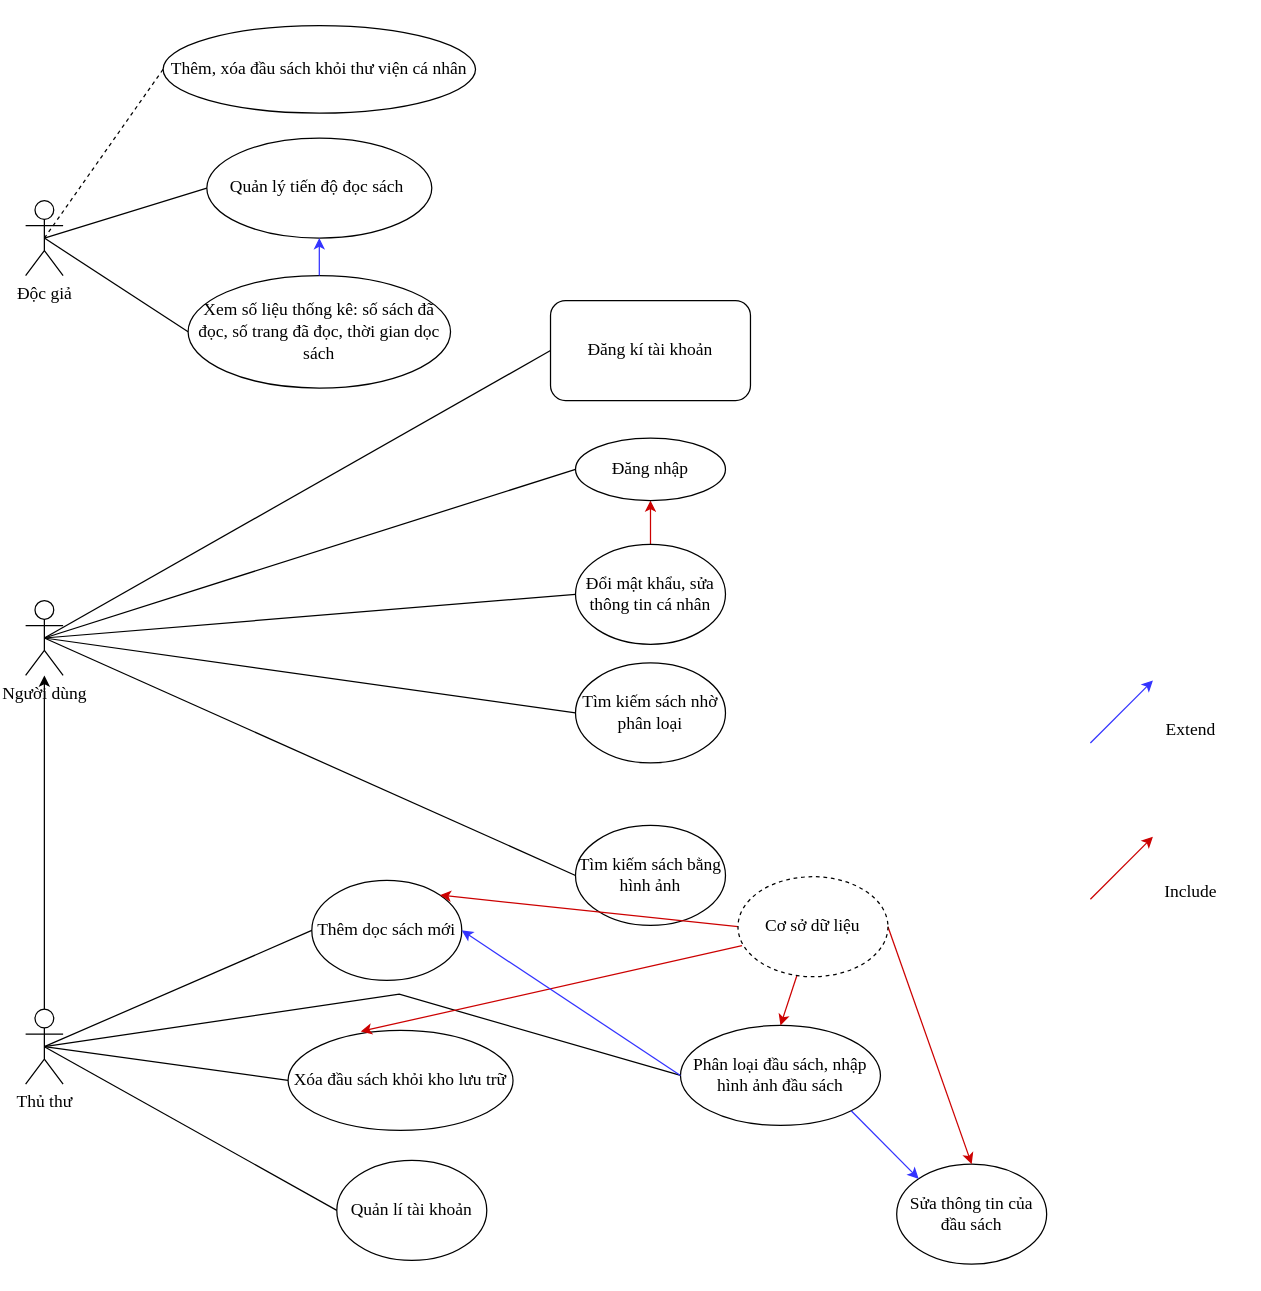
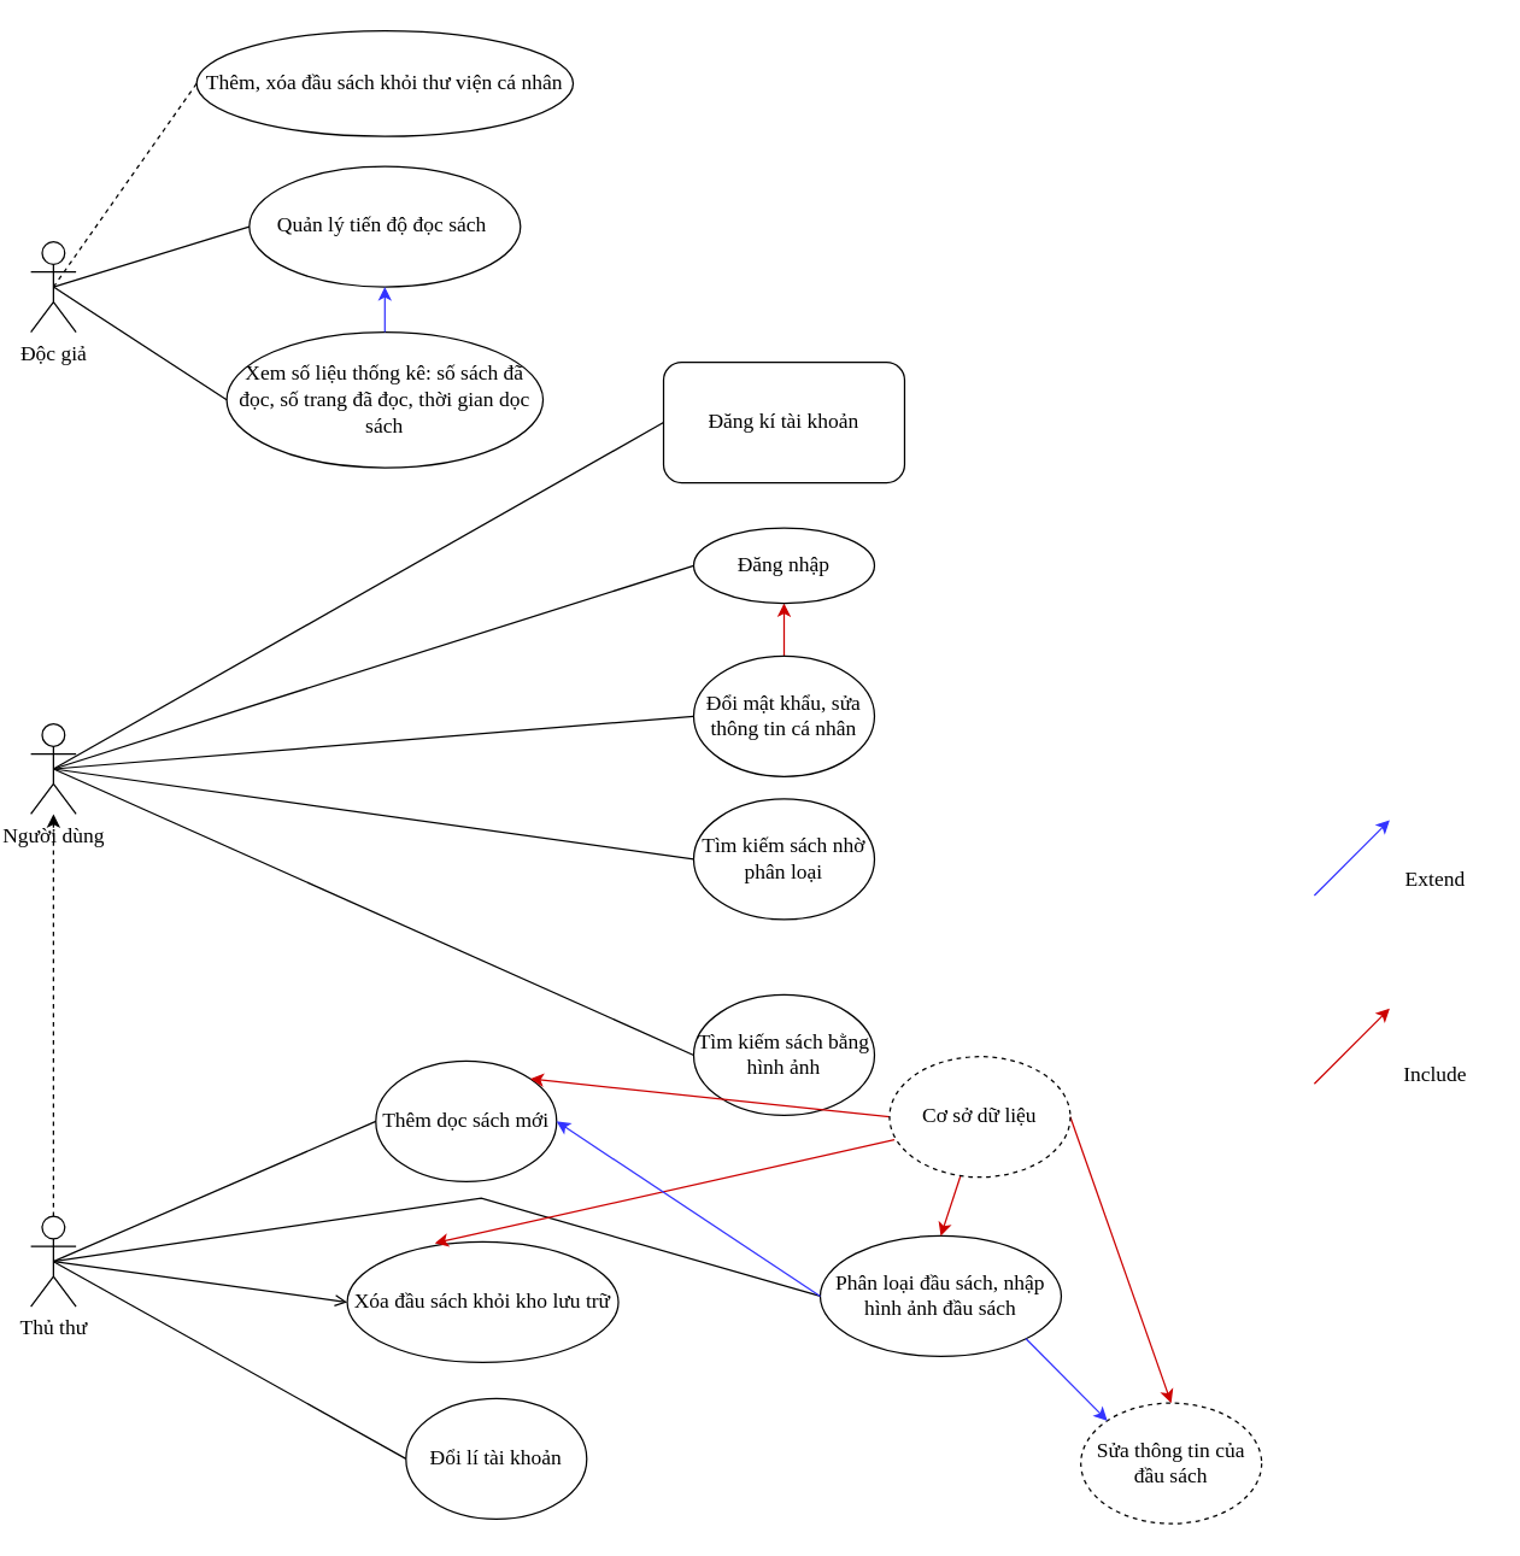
  <mxCell id="0" />
  <mxCell id="1" parent="0" />
  <mxCell id="2" value="Thêm, xóa đầu sách khỏi thư viện cá nhân" style="ellipse;whiteSpace=wrap;html=1;fontFamily=Times New Roman;fontSize=14;" vertex="1" parent="1"><mxGeometry x="130" y="20" width="250" height="70" as="geometry" /></mxCell>
  <mxCell id="3" value="Quản lý tiến độ đọc sách&amp;nbsp;" style="ellipse;whiteSpace=wrap;html=1;fontSize=14;fontFamily=Times New Roman;" vertex="1" parent="1"><mxGeometry x="165" y="110" width="180" height="80" as="geometry" /></mxCell>
  <mxCell id="4" value="&lt;font style=&quot;font-size: 14px;&quot; face=&quot;Times New Roman&quot;&gt;Xem số liệu thống kê: số sách đã đọc, số trang đã đọc, thời gian dọc sách&lt;/font&gt;" style="ellipse;whiteSpace=wrap;html=1;fontSize=14;" vertex="1" parent="1"><mxGeometry x="150" y="220" width="210" height="90" as="geometry" /></mxCell>
  <mxCell id="5" value="Đăng kí tài khoản" style="whiteSpace=wrap;html=1;fontFamily=Times New Roman;fontSize=14;rounded=1;" vertex="1" parent="1"><mxGeometry x="440" y="240" width="160" height="80" as="geometry" /></mxCell>
  <mxCell id="6" style="edgeStyle=orthogonalEdgeStyle;rounded=0;orthogonalLoop=1;jettySize=auto;html=1;exitX=0.5;exitY=0;exitDx=0;exitDy=0;strokeColor=#CC0000;" edge="1" parent="1" source="7" target="23"><mxGeometry relative="1" as="geometry" /></mxCell>
  <mxCell id="7" value="Đổi mật khẩu, sửa thông tin cá nhân" style="ellipse;whiteSpace=wrap;html=1;fontFamily=Times New Roman;fontSize=14;" vertex="1" parent="1"><mxGeometry x="460" y="435" width="120" height="80" as="geometry" /></mxCell>
  <mxCell id="8" value="Tìm kiếm sách nhờ phân loại" style="ellipse;whiteSpace=wrap;html=1;fontFamily=Times New Roman;fontSize=14;" vertex="1" parent="1"><mxGeometry x="460" y="530" width="120" height="80" as="geometry" /></mxCell>
  <mxCell id="9" value="Tìm kiếm sách bằng hình ảnh" style="ellipse;whiteSpace=wrap;html=1;fontFamily=Times New Roman;fontSize=14;" vertex="1" parent="1"><mxGeometry x="460" y="660" width="120" height="80" as="geometry" /></mxCell>
  <mxCell id="10" value="Thêm dọc sách mới" style="ellipse;whiteSpace=wrap;html=1;fontFamily=Times New Roman;fontSize=14;" vertex="1" parent="1"><mxGeometry x="249" y="704" width="120" height="80" as="geometry" /></mxCell>
  <mxCell id="11" value="Phân loại đầu sách, nhập hình ảnh đầu sách" style="ellipse;whiteSpace=wrap;html=1;fontFamily=Times New Roman;fontSize=14;" vertex="1" parent="1"><mxGeometry x="544" y="820" width="160" height="80" as="geometry" /></mxCell>
- <mxCell id="12" value="Sửa thông tin của đầu sách" style="ellipse;whiteSpace=wrap;html=1;fontFamily=Times New Roman;fontSize=14;" vertex="1" parent="1"><mxGeometry x="717" y="931" width="120" height="80" as="geometry" /></mxCell>
+ <mxCell id="12" value="Sửa thông tin của đầu sách" style="ellipse;whiteSpace=wrap;html=1;fontFamily=Times New Roman;fontSize=14;dashed=1;" vertex="1" parent="1"><mxGeometry x="717" y="931" width="120" height="80" as="geometry" /></mxCell>
  <mxCell id="13" value="Xóa đầu sách khỏi kho lưu trữ" style="ellipse;whiteSpace=wrap;html=1;fontFamily=Times New Roman;fontSize=14;" vertex="1" parent="1"><mxGeometry x="230" y="824" width="180" height="80" as="geometry" /></mxCell>
- <mxCell id="14" value="Quản lí tài khoản" style="ellipse;whiteSpace=wrap;html=1;fontFamily=Times New Roman;fontSize=14;" vertex="1" parent="1"><mxGeometry x="269" y="928" width="120" height="80" as="geometry" /></mxCell>
+ <mxCell id="14" value="Đổi lí tài khoản" style="ellipse;whiteSpace=wrap;html=1;fontFamily=Times New Roman;fontSize=14;" vertex="1" parent="1"><mxGeometry x="269" y="928" width="120" height="80" as="geometry" /></mxCell>
  <mxCell id="15" value="Độc giả" style="shape=umlActor;verticalLabelPosition=bottom;verticalAlign=top;html=1;outlineConnect=0;fontFamily=Times New Roman;fontSize=14;" vertex="1" parent="1"><mxGeometry x="20" y="160" width="30" height="60" as="geometry" /></mxCell>
  <mxCell id="16" value="" style="endArrow=none;html=1;rounded=0;exitX=0.5;exitY=0.5;exitDx=0;exitDy=0;exitPerimeter=0;entryX=0;entryY=0.5;entryDx=0;entryDy=0;dashed=1;" edge="1" parent="1" source="15" target="2"><mxGeometry width="50" height="50" relative="1" as="geometry"><mxPoint x="200" y="180" as="sourcePoint" /><mxPoint x="330" y="100" as="targetPoint" /></mxGeometry></mxCell>
  <mxCell id="17" value="" style="endArrow=none;html=1;rounded=0;exitX=0.5;exitY=0.5;exitDx=0;exitDy=0;exitPerimeter=0;entryX=0;entryY=0.5;entryDx=0;entryDy=0;" edge="1" parent="1" source="15" target="3"><mxGeometry width="50" height="50" relative="1" as="geometry"><mxPoint x="60" y="190" as="sourcePoint" /><mxPoint x="410" y="190" as="targetPoint" /></mxGeometry></mxCell>
  <mxCell id="18" value="" style="endArrow=none;html=1;rounded=0;entryX=0;entryY=0.5;entryDx=0;entryDy=0;exitX=0.5;exitY=0.5;exitDx=0;exitDy=0;exitPerimeter=0;" edge="1" parent="1" source="15" target="4"><mxGeometry width="50" height="50" relative="1" as="geometry"><mxPoint x="50" y="190" as="sourcePoint" /><mxPoint x="190" y="240" as="targetPoint" /></mxGeometry></mxCell>
  <mxCell id="19" value="Người dùng" style="shape=umlActor;verticalLabelPosition=bottom;verticalAlign=top;html=1;outlineConnect=0;fontFamily=Times New Roman;fontSize=14;" vertex="1" parent="1"><mxGeometry x="20" y="480" width="30" height="60" as="geometry" /></mxCell>
  <mxCell id="20" value="" style="endArrow=none;html=1;rounded=0;entryX=0;entryY=0.5;entryDx=0;entryDy=0;exitX=0.5;exitY=0.5;exitDx=0;exitDy=0;exitPerimeter=0;" edge="1" parent="1" source="19" target="5"><mxGeometry width="50" height="50" relative="1" as="geometry"><mxPoint x="200" y="490" as="sourcePoint" /><mxPoint x="250" y="440" as="targetPoint" /></mxGeometry></mxCell>
  <mxCell id="21" value="" style="endArrow=none;html=1;rounded=0;entryX=0;entryY=0.5;entryDx=0;entryDy=0;exitX=0.5;exitY=0.5;exitDx=0;exitDy=0;exitPerimeter=0;" edge="1" parent="1" source="19" target="23"><mxGeometry width="50" height="50" relative="1" as="geometry"><mxPoint x="190" y="550" as="sourcePoint" /><mxPoint x="221.687" y="508.807" as="targetPoint" /></mxGeometry></mxCell>
  <mxCell id="22" value="" style="endArrow=none;html=1;rounded=0;entryX=0;entryY=0.5;entryDx=0;entryDy=0;exitX=0.5;exitY=0.5;exitDx=0;exitDy=0;exitPerimeter=0;" edge="1" parent="1" source="19" target="7"><mxGeometry width="50" height="50" relative="1" as="geometry"><mxPoint x="120" y="631.62" as="sourcePoint" /><mxPoint x="148.746" y="599.999" as="targetPoint" /></mxGeometry></mxCell>
  <mxCell id="23" value="Đăng nhập" style="ellipse;whiteSpace=wrap;html=1;fontFamily=Times New Roman;fontSize=14;" vertex="1" parent="1"><mxGeometry x="460" y="350" width="120" height="50" as="geometry" /></mxCell>
  <mxCell id="24" value="" style="endArrow=none;html=1;rounded=0;entryX=0;entryY=0.5;entryDx=0;entryDy=0;exitX=0.5;exitY=0.5;exitDx=0;exitDy=0;exitPerimeter=0;" edge="1" parent="1" source="19" target="8"><mxGeometry width="50" height="50" relative="1" as="geometry"><mxPoint x="180" y="750" as="sourcePoint" /><mxPoint x="230" y="700" as="targetPoint" /></mxGeometry></mxCell>
  <mxCell id="25" value="" style="endArrow=none;html=1;rounded=0;entryX=0;entryY=0.5;entryDx=0;entryDy=0;exitX=0.5;exitY=0.5;exitDx=0;exitDy=0;exitPerimeter=0;" edge="1" parent="1" source="19" target="9"><mxGeometry width="50" height="50" relative="1" as="geometry"><mxPoint x="150" y="820" as="sourcePoint" /><mxPoint x="200" y="770" as="targetPoint" /></mxGeometry></mxCell>
  <mxCell id="26" value="&lt;font style=&quot;font-size: 14px;&quot; face=&quot;Times New Roman&quot;&gt;Thủ thư&lt;/font&gt;" style="shape=umlActor;verticalLabelPosition=bottom;verticalAlign=top;html=1;outlineConnect=0;" vertex="1" parent="1"><mxGeometry x="20" y="807" width="30" height="60" as="geometry" /></mxCell>
  <mxCell id="27" value="" style="endArrow=none;html=1;rounded=0;entryX=0;entryY=0.5;entryDx=0;entryDy=0;exitX=0.5;exitY=0.5;exitDx=0;exitDy=0;exitPerimeter=0;" edge="1" parent="1" source="26" target="10"><mxGeometry width="50" height="50" relative="1" as="geometry"><mxPoint x="60" y="837" as="sourcePoint" /><mxPoint x="110" y="787" as="targetPoint" /></mxGeometry></mxCell>
  <mxCell id="28" value="" style="endArrow=none;html=1;rounded=0;entryX=0;entryY=0.5;entryDx=0;entryDy=0;exitX=0.5;exitY=0.5;exitDx=0;exitDy=0;exitPerimeter=0;" edge="1" parent="1" source="26" target="11"><mxGeometry width="50" height="50" relative="1" as="geometry"><mxPoint x="230" y="857" as="sourcePoint" /><mxPoint x="510" y="837" as="targetPoint" /><Array as="points"><mxPoint x="319" y="795" /></Array></mxGeometry></mxCell>
- <mxCell id="29" value="" style="endArrow=none;html=1;rounded=0;entryX=0;entryY=0.5;entryDx=0;entryDy=0;exitX=0.5;exitY=0.5;exitDx=0;exitDy=0;exitPerimeter=0;" edge="1" parent="1" source="26" target="13"><mxGeometry width="50" height="50" relative="1" as="geometry"><mxPoint x="110" y="957" as="sourcePoint" /><mxPoint x="160" y="907" as="targetPoint" /></mxGeometry></mxCell>
+ <mxCell id="29" value="" style="endArrow=open;html=1;rounded=0;entryX=0;entryY=0.5;entryDx=0;entryDy=0;exitX=0.5;exitY=0.5;exitDx=0;exitDy=0;exitPerimeter=0;" edge="1" parent="1" source="26" target="13"><mxGeometry width="50" height="50" relative="1" as="geometry"><mxPoint x="110" y="957" as="sourcePoint" /><mxPoint x="160" y="907" as="targetPoint" /></mxGeometry></mxCell>
  <mxCell id="30" value="" style="endArrow=none;html=1;rounded=0;entryX=0;entryY=0.5;entryDx=0;entryDy=0;exitX=0.5;exitY=0.5;exitDx=0;exitDy=0;exitPerimeter=0;" edge="1" parent="1" source="26" target="14"><mxGeometry width="50" height="50" relative="1" as="geometry"><mxPoint x="60" y="1027" as="sourcePoint" /><mxPoint x="110" y="977" as="targetPoint" /></mxGeometry></mxCell>
- <mxCell id="31" value="" style="endArrow=classic;html=1;rounded=0;exitX=0.5;exitY=0;exitDx=0;exitDy=0;exitPerimeter=0;" edge="1" parent="1" source="26" target="19"><mxGeometry width="50" height="50" relative="1" as="geometry"><mxPoint x="40" y="1010" as="sourcePoint" /><mxPoint x="90" y="960" as="targetPoint" /></mxGeometry></mxCell>
+ <mxCell id="31" value="" style="endArrow=classic;html=1;rounded=0;exitX=0.5;exitY=0;exitDx=0;exitDy=0;exitPerimeter=0;dashed=1;" edge="1" parent="1" source="26" target="19"><mxGeometry width="50" height="50" relative="1" as="geometry"><mxPoint x="40" y="1010" as="sourcePoint" /><mxPoint x="90" y="960" as="targetPoint" /></mxGeometry></mxCell>
  <mxCell id="32" value="" style="endArrow=classic;html=1;rounded=0;entryX=1;entryY=0;entryDx=0;entryDy=0;exitX=0;exitY=0.5;exitDx=0;exitDy=0;strokeColor=#CC0000;" edge="1" parent="1" source="43" target="10"><mxGeometry width="50" height="50" relative="1" as="geometry"><mxPoint x="410" y="1090" as="sourcePoint" /><mxPoint x="460" y="1040" as="targetPoint" /></mxGeometry></mxCell>
  <mxCell id="33" value="" style="endArrow=classic;html=1;rounded=0;entryX=0.323;entryY=0.01;entryDx=0;entryDy=0;entryPerimeter=0;exitX=0.027;exitY=0.69;exitDx=0;exitDy=0;exitPerimeter=0;strokeColor=#CC0000;" edge="1" parent="1" source="43" target="13"><mxGeometry width="50" height="50" relative="1" as="geometry"><mxPoint x="410" y="1090" as="sourcePoint" /><mxPoint x="460" y="1040" as="targetPoint" /></mxGeometry></mxCell>
  <mxCell id="34" value="" style="endArrow=classic;html=1;rounded=0;entryX=0.5;entryY=0;entryDx=0;entryDy=0;exitX=1;exitY=0.5;exitDx=0;exitDy=0;strokeColor=#CC0000;" edge="1" parent="1" source="43" target="12"><mxGeometry width="50" height="50" relative="1" as="geometry"><mxPoint x="570" y="1080" as="sourcePoint" /><mxPoint x="620" y="1030" as="targetPoint" /></mxGeometry></mxCell>
  <mxCell id="35" value="" style="endArrow=classic;html=1;rounded=0;entryX=0.5;entryY=0;entryDx=0;entryDy=0;strokeColor=#CC0000;" edge="1" parent="1" source="43" target="11"><mxGeometry width="50" height="50" relative="1" as="geometry"><mxPoint x="730" y="900" as="sourcePoint" /><mxPoint x="830" y="900" as="targetPoint" /></mxGeometry></mxCell>
  <mxCell id="36" value="Extend" style="text;html=1;align=center;verticalAlign=middle;resizable=0;points=[];autosize=1;strokeColor=none;fillColor=none;fontFamily=Times New Roman;fontSize=14;" vertex="1" parent="1"><mxGeometry x="922" y="569" width="60" height="30" as="geometry" /></mxCell>
  <mxCell id="37" value="" style="endArrow=classic;html=1;rounded=0;strokeColor=#CC0000;" edge="1" parent="1"><mxGeometry width="50" height="50" relative="1" as="geometry"><mxPoint x="872" y="719" as="sourcePoint" /><mxPoint x="922" y="669" as="targetPoint" /></mxGeometry></mxCell>
  <mxCell id="38" value="Include" style="text;html=1;align=center;verticalAlign=middle;resizable=0;points=[];autosize=1;strokeColor=none;fillColor=none;fontFamily=Times New Roman;fontSize=14;" vertex="1" parent="1"><mxGeometry x="917" y="699" width="70" height="30" as="geometry" /></mxCell>
  <mxCell id="39" value="" style="endArrow=classic;html=1;rounded=0;exitX=0.5;exitY=0;exitDx=0;exitDy=0;entryX=0.5;entryY=1;entryDx=0;entryDy=0;strokeColor=#3333FF;" edge="1" parent="1" source="4" target="3"><mxGeometry width="50" height="50" relative="1" as="geometry"><mxPoint x="415" y="310" as="sourcePoint" /><mxPoint x="465" y="260" as="targetPoint" /></mxGeometry></mxCell>
  <mxCell id="40" value="" style="endArrow=classic;html=1;rounded=0;exitX=0;exitY=0.5;exitDx=0;exitDy=0;strokeColor=#3333FF;entryX=1;entryY=0.5;entryDx=0;entryDy=0;" edge="1" parent="1" source="11" target="10"><mxGeometry width="50" height="50" relative="1" as="geometry"><mxPoint x="410" y="1090" as="sourcePoint" /><mxPoint x="370" y="1020" as="targetPoint" /><Array as="points" /></mxGeometry></mxCell>
  <mxCell id="41" value="" style="endArrow=classic;html=1;rounded=0;entryX=0;entryY=0;entryDx=0;entryDy=0;exitX=1;exitY=1;exitDx=0;exitDy=0;strokeColor=#3333FF;" edge="1" parent="1" source="11" target="12"><mxGeometry width="50" height="50" relative="1" as="geometry"><mxPoint x="410" y="1090" as="sourcePoint" /><mxPoint x="460" y="1040" as="targetPoint" /></mxGeometry></mxCell>
  <mxCell id="42" value="" style="endArrow=classic;html=1;rounded=0;strokeColor=#3333FF;" edge="1" parent="1"><mxGeometry width="50" height="50" relative="1" as="geometry"><mxPoint x="872" y="594" as="sourcePoint" /><mxPoint x="922" y="544" as="targetPoint" /></mxGeometry></mxCell>
  <mxCell id="43" value="Cơ sở dữ liệu" style="ellipse;whiteSpace=wrap;html=1;fontFamily=Times New Roman;fontSize=14;dashed=1;" vertex="1" parent="1"><mxGeometry x="590" y="701" width="120" height="80" as="geometry" /></mxCell>
